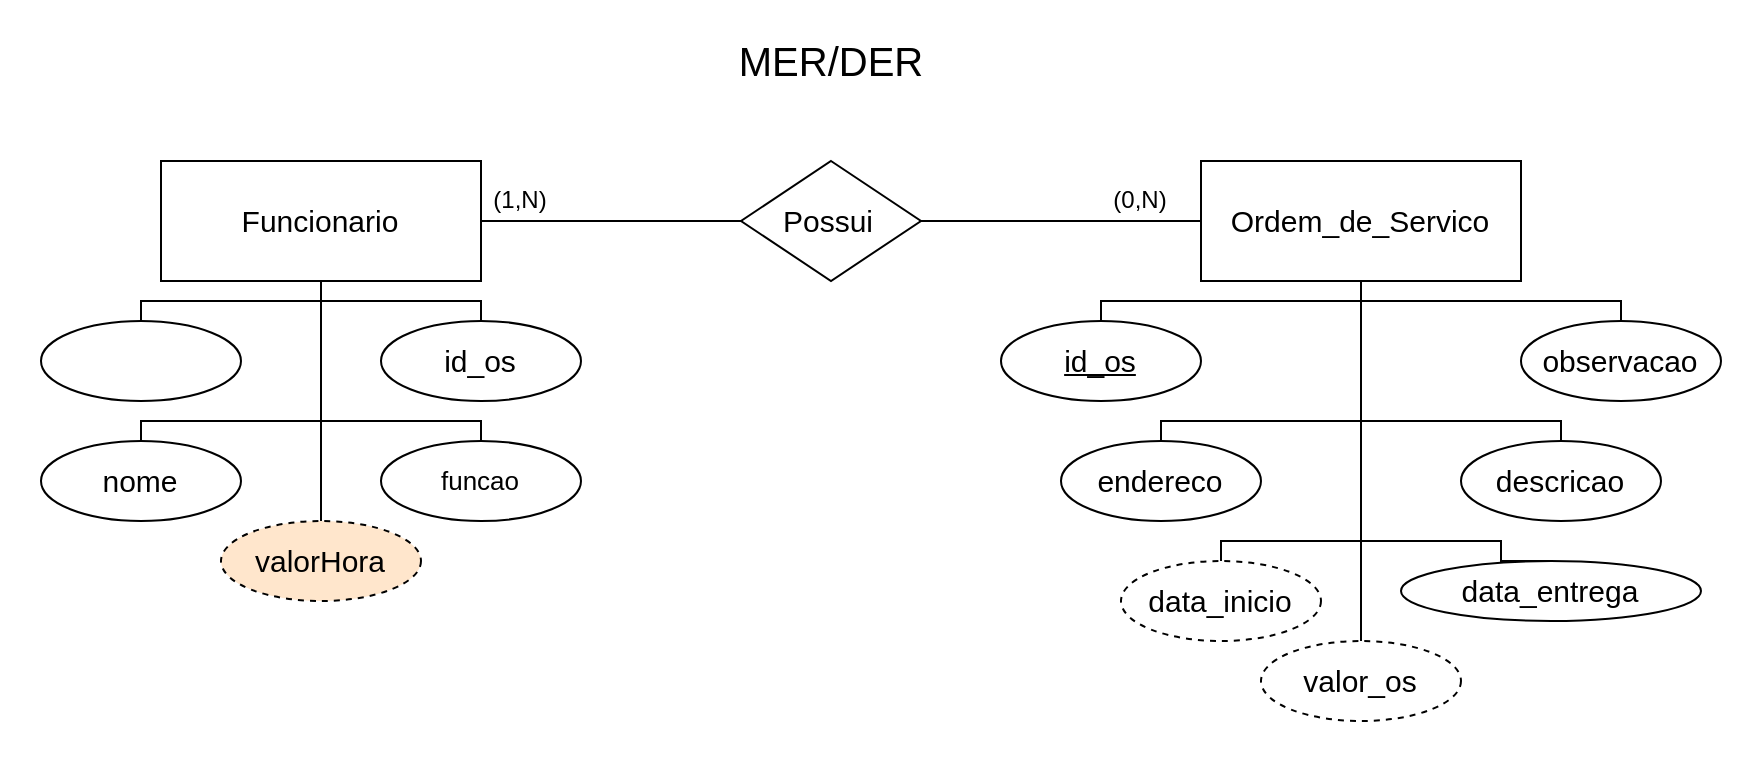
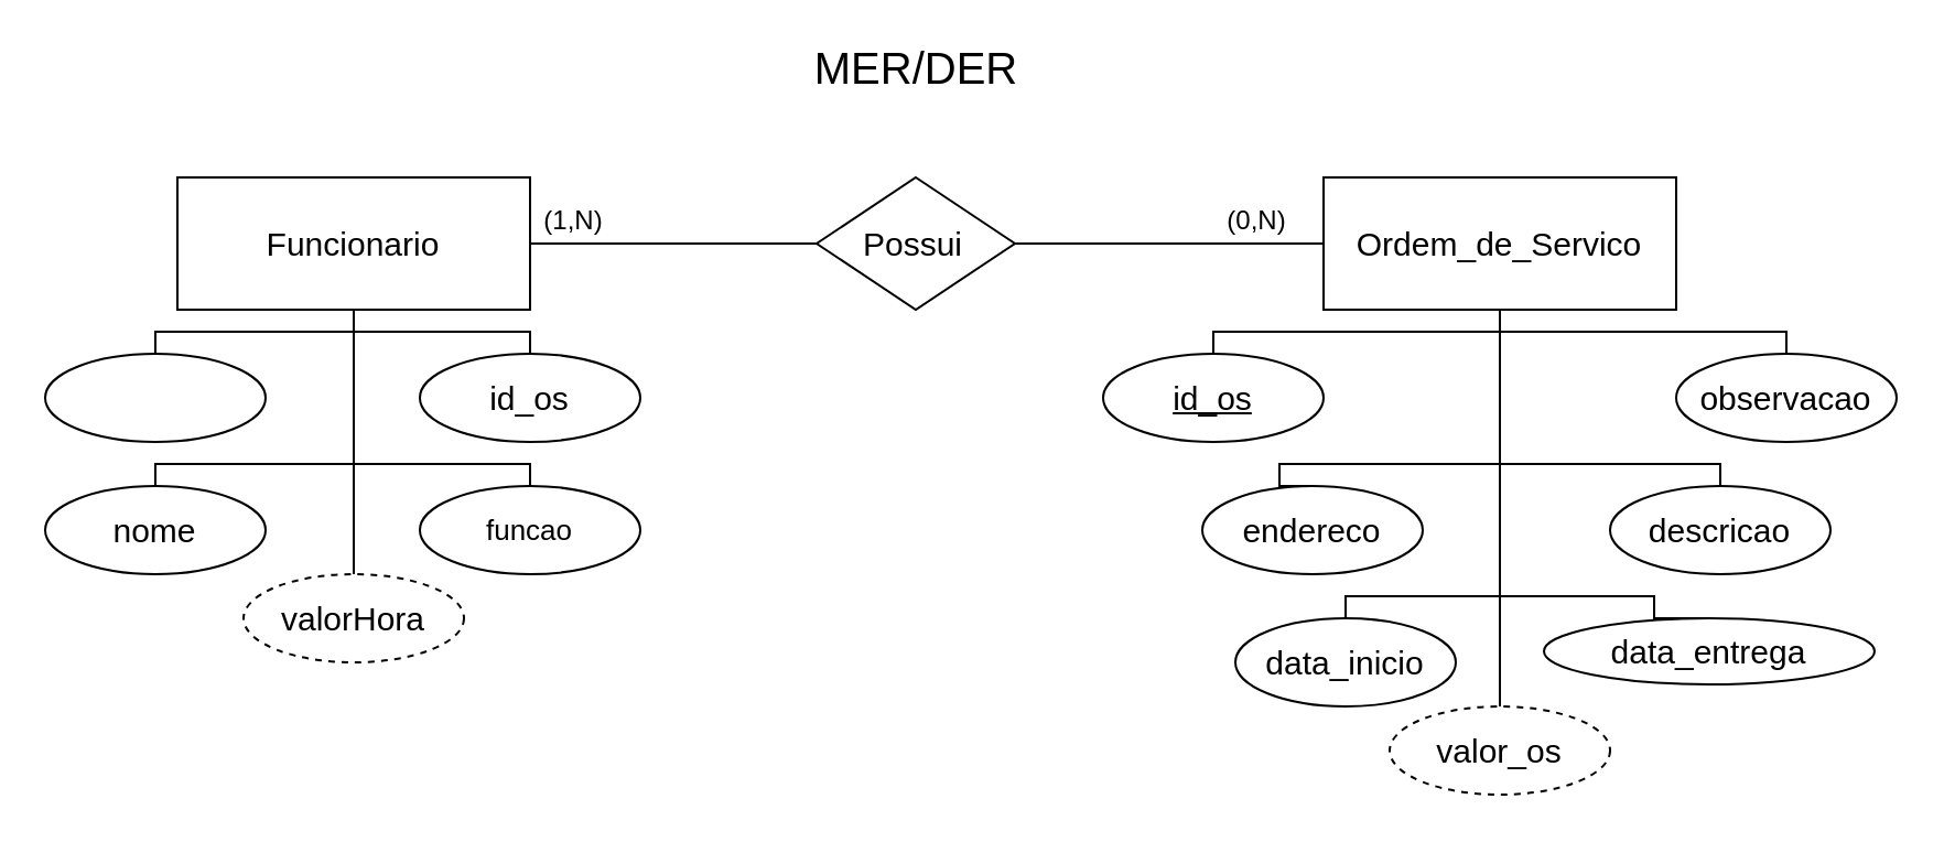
  <mxCell id="0" />
  <mxCell id="1" parent="0" />
  <mxCell id="2" value="" style="ellipse;whiteSpace=wrap;html=1;fontSize=15;" parent="1" vertex="1"><mxGeometry x="190" y="220" width="100" height="40" as="geometry" /></mxCell>
  <mxCell id="3" value="" style="rhombus;whiteSpace=wrap;html=1;fontSize=15;" parent="1" vertex="1"><mxGeometry x="370" y="80" width="90" height="60" as="geometry" /></mxCell>
  <mxCell id="4" style="edgeStyle=orthogonalEdgeStyle;rounded=0;orthogonalLoop=1;jettySize=auto;html=1;exitX=1;exitY=0.5;exitDx=0;exitDy=0;entryX=0;entryY=0.5;entryDx=0;entryDy=0;fontSize=15;endArrow=none;endFill=0;" parent="1" source="10" target="3" edge="1"><mxGeometry relative="1" as="geometry" /></mxCell>
  <mxCell id="5" style="edgeStyle=orthogonalEdgeStyle;rounded=0;orthogonalLoop=1;jettySize=auto;html=1;exitX=0.5;exitY=1;exitDx=0;exitDy=0;entryX=0.5;entryY=0;entryDx=0;entryDy=0;endArrow=none;endFill=0;fontSize=13;" parent="1" source="10" target="23" edge="1"><mxGeometry relative="1" as="geometry"><Array as="points"><mxPoint x="160" y="210" /><mxPoint x="70" y="210" /></Array></mxGeometry></mxCell>
  <mxCell id="6" style="edgeStyle=orthogonalEdgeStyle;rounded=0;orthogonalLoop=1;jettySize=auto;html=1;exitX=0.5;exitY=1;exitDx=0;exitDy=0;entryX=0.5;entryY=0;entryDx=0;entryDy=0;endArrow=none;endFill=0;fontSize=13;" parent="1" source="10" target="22" edge="1"><mxGeometry relative="1" as="geometry"><Array as="points"><mxPoint x="160" y="150" /><mxPoint x="70" y="150" /></Array></mxGeometry></mxCell>
  <mxCell id="7" style="edgeStyle=orthogonalEdgeStyle;rounded=0;orthogonalLoop=1;jettySize=auto;html=1;exitX=0.5;exitY=1;exitDx=0;exitDy=0;entryX=0.5;entryY=0;entryDx=0;entryDy=0;endArrow=none;endFill=0;" edge="1" parent="1" source="10" target="39"><mxGeometry relative="1" as="geometry"><Array as="points"><mxPoint x="160" y="150" /><mxPoint x="240" y="150" /></Array></mxGeometry></mxCell>
  <mxCell id="8" style="edgeStyle=orthogonalEdgeStyle;rounded=0;orthogonalLoop=1;jettySize=auto;html=1;exitX=0.5;exitY=1;exitDx=0;exitDy=0;entryX=0.5;entryY=0;entryDx=0;entryDy=0;endArrow=none;endFill=0;" edge="1" parent="1" source="10" target="2"><mxGeometry relative="1" as="geometry"><Array as="points"><mxPoint x="160" y="210" /><mxPoint x="240" y="210" /></Array></mxGeometry></mxCell>
  <mxCell id="9" style="edgeStyle=orthogonalEdgeStyle;rounded=0;orthogonalLoop=1;jettySize=auto;html=1;exitX=0.5;exitY=1;exitDx=0;exitDy=0;entryX=0.5;entryY=0;entryDx=0;entryDy=0;endArrow=none;endFill=0;" edge="1" parent="1" source="10" target="33"><mxGeometry relative="1" as="geometry" /></mxCell>
  <mxCell id="10" value="" style="rounded=0;whiteSpace=wrap;html=1;" parent="1" vertex="1"><mxGeometry x="80" y="80" width="160" height="60" as="geometry" /></mxCell>
  <mxCell id="11" style="edgeStyle=orthogonalEdgeStyle;rounded=0;orthogonalLoop=1;jettySize=auto;html=1;exitX=0.5;exitY=1;exitDx=0;exitDy=0;entryX=0.5;entryY=0;entryDx=0;entryDy=0;endArrow=none;endFill=0;fontSize=15;" parent="1" source="18" target="26" edge="1"><mxGeometry relative="1" as="geometry"><Array as="points"><mxPoint x="680" y="150" /><mxPoint x="810" y="150" /></Array></mxGeometry></mxCell>
  <mxCell id="12" style="edgeStyle=orthogonalEdgeStyle;rounded=0;orthogonalLoop=1;jettySize=auto;html=1;exitX=0.5;exitY=1;exitDx=0;exitDy=0;entryX=0.5;entryY=0;entryDx=0;entryDy=0;endArrow=none;endFill=0;" parent="1" source="18" target="36" edge="1"><mxGeometry relative="1" as="geometry"><Array as="points"><mxPoint x="680" y="150" /><mxPoint x="550" y="150" /></Array></mxGeometry></mxCell>
  <mxCell id="13" style="edgeStyle=orthogonalEdgeStyle;rounded=0;orthogonalLoop=1;jettySize=auto;html=1;exitX=0.5;exitY=1;exitDx=0;exitDy=0;entryX=0.5;entryY=0;entryDx=0;entryDy=0;endArrow=none;endFill=0;" parent="1" source="18" target="28" edge="1"><mxGeometry relative="1" as="geometry"><Array as="points"><mxPoint x="680" y="210" /><mxPoint x="580" y="210" /></Array></mxGeometry></mxCell>
  <mxCell id="14" style="edgeStyle=orthogonalEdgeStyle;rounded=0;orthogonalLoop=1;jettySize=auto;html=1;exitX=0.5;exitY=1;exitDx=0;exitDy=0;entryX=0.5;entryY=0;entryDx=0;entryDy=0;endArrow=none;endFill=0;" parent="1" source="18" target="27" edge="1"><mxGeometry relative="1" as="geometry"><Array as="points"><mxPoint x="680" y="210" /><mxPoint x="780" y="210" /></Array></mxGeometry></mxCell>
  <mxCell id="15" style="edgeStyle=orthogonalEdgeStyle;rounded=0;orthogonalLoop=1;jettySize=auto;html=1;exitX=0.5;exitY=1;exitDx=0;exitDy=0;entryX=0.5;entryY=0;entryDx=0;entryDy=0;endArrow=none;endFill=0;" edge="1" parent="1" source="18" target="31"><mxGeometry relative="1" as="geometry"><Array as="points"><mxPoint x="680" y="270" /><mxPoint x="610" y="270" /></Array></mxGeometry></mxCell>
  <mxCell id="16" style="edgeStyle=orthogonalEdgeStyle;rounded=0;orthogonalLoop=1;jettySize=auto;html=1;exitX=0.5;exitY=1;exitDx=0;exitDy=0;entryX=0.5;entryY=0;entryDx=0;entryDy=0;endArrow=none;endFill=0;" edge="1" parent="1" source="18" target="32"><mxGeometry relative="1" as="geometry"><Array as="points"><mxPoint x="680" y="270" /><mxPoint x="750" y="270" /></Array></mxGeometry></mxCell>
  <mxCell id="17" style="edgeStyle=orthogonalEdgeStyle;rounded=0;orthogonalLoop=1;jettySize=auto;html=1;exitX=0.5;exitY=1;exitDx=0;exitDy=0;entryX=0.5;entryY=0;entryDx=0;entryDy=0;endArrow=none;endFill=0;" edge="1" parent="1" source="18" target="40"><mxGeometry relative="1" as="geometry" /></mxCell>
  <mxCell id="18" value="" style="rounded=0;whiteSpace=wrap;html=1;fontSize=15;" parent="1" vertex="1"><mxGeometry x="600" y="80" width="160" height="60" as="geometry" /></mxCell>
  <mxCell id="19" style="edgeStyle=orthogonalEdgeStyle;rounded=0;orthogonalLoop=1;jettySize=auto;html=1;exitX=1;exitY=0.5;exitDx=0;exitDy=0;entryX=0;entryY=0.5;entryDx=0;entryDy=0;endArrow=none;endFill=0;fontSize=15;" parent="1" source="3" target="18" edge="1"><mxGeometry relative="1" as="geometry" /></mxCell>
  <mxCell id="20" value="Possui" style="text;html=1;strokeColor=none;fillColor=none;align=center;verticalAlign=middle;whiteSpace=wrap;rounded=0;fontSize=15;" parent="1" vertex="1"><mxGeometry x="394" y="100" width="40" height="20" as="geometry" /></mxCell>
  <mxCell id="21" value="Funcionario" style="text;html=1;strokeColor=none;fillColor=none;align=center;verticalAlign=middle;whiteSpace=wrap;rounded=0;fontSize=15;" parent="1" vertex="1"><mxGeometry x="100" y="100" width="120" height="20" as="geometry" /></mxCell>
  <mxCell id="22" value="" style="ellipse;whiteSpace=wrap;html=1;fontSize=15;" parent="1" vertex="1"><mxGeometry x="20" y="160" width="100" height="40" as="geometry" /></mxCell>
  <mxCell id="23" value="" style="ellipse;whiteSpace=wrap;html=1;fontSize=15;" parent="1" vertex="1"><mxGeometry x="20" y="220" width="100" height="40" as="geometry" /></mxCell>
  <mxCell id="24" value="nome" style="text;html=1;strokeColor=none;fillColor=none;align=center;verticalAlign=middle;whiteSpace=wrap;rounded=0;fontSize=15;" parent="1" vertex="1"><mxGeometry x="50" y="230" width="40" height="20" as="geometry" /></mxCell>
  <mxCell id="25" value="funcao" style="text;html=1;strokeColor=none;fillColor=none;align=center;verticalAlign=middle;whiteSpace=wrap;rounded=0;fontSize=13;" parent="1" vertex="1"><mxGeometry x="220" y="230" width="40" height="20" as="geometry" /></mxCell>
  <mxCell id="26" value="" style="ellipse;whiteSpace=wrap;html=1;fontSize=15;" parent="1" vertex="1"><mxGeometry x="760" y="160" width="100" height="40" as="geometry" /></mxCell>
  <mxCell id="27" value="descricao" style="ellipse;whiteSpace=wrap;html=1;fontSize=15;" parent="1" vertex="1"><mxGeometry x="730" y="220" width="100" height="40" as="geometry" /></mxCell>
- <mxCell id="28" value="endereco" style="ellipse;whiteSpace=wrap;html=1;fontSize=15;" parent="1" vertex="1"><mxGeometry x="530" y="220" width="100" height="40" as="geometry" /></mxCell>
+ <mxCell id="28" value="endereco" style="ellipse;whiteSpace=wrap;html=1;fontSize=15;" parent="1" vertex="1"><mxGeometry x="545" y="220" width="100" height="40" as="geometry" /></mxCell>
  <mxCell id="29" value="Ordem_de_Servico" style="text;html=1;strokeColor=none;fillColor=none;align=center;verticalAlign=middle;whiteSpace=wrap;rounded=0;fontSize=15;" parent="1" vertex="1"><mxGeometry x="660" y="100" width="40" height="20" as="geometry" /></mxCell>
  <mxCell id="30" value="observacao" style="text;html=1;strokeColor=none;fillColor=none;align=center;verticalAlign=middle;whiteSpace=wrap;rounded=0;fontSize=15;" parent="1" vertex="1"><mxGeometry x="790" y="170" width="40" height="20" as="geometry" /></mxCell>
- <mxCell id="31" value="data_inicio" style="ellipse;whiteSpace=wrap;html=1;fontSize=15;dashed=1;" parent="1" vertex="1"><mxGeometry x="560" y="280" width="100" height="40" as="geometry" /></mxCell>
+ <mxCell id="31" value="data_inicio" style="ellipse;whiteSpace=wrap;html=1;fontSize=15;" parent="1" vertex="1"><mxGeometry x="560" y="280" width="100" height="40" as="geometry" /></mxCell>
  <mxCell id="32" value="data_entrega" style="ellipse;whiteSpace=wrap;html=1;fontSize=15;" parent="1" vertex="1"><mxGeometry x="700" y="280" width="150" height="30" as="geometry" /></mxCell>
- <mxCell id="33" value="valorHora" style="ellipse;whiteSpace=wrap;html=1;fontSize=15;dashed=1;fillColor=#ffe6cc;" parent="1" vertex="1"><mxGeometry x="110" y="260" width="100" height="40" as="geometry" /></mxCell>
+ <mxCell id="33" value="valorHora" style="ellipse;whiteSpace=wrap;html=1;fontSize=15;dashed=1;" parent="1" vertex="1"><mxGeometry x="110" y="260" width="100" height="40" as="geometry" /></mxCell>
  <mxCell id="34" value="(1,N)" style="text;html=1;strokeColor=none;fillColor=none;align=center;verticalAlign=middle;whiteSpace=wrap;rounded=0;fontSize=12;" parent="1" vertex="1"><mxGeometry x="240" y="90" width="40" height="20" as="geometry" /></mxCell>
  <mxCell id="35" value="(0,N)" style="text;html=1;strokeColor=none;fillColor=none;align=center;verticalAlign=middle;whiteSpace=wrap;rounded=0;fontSize=12;" parent="1" vertex="1"><mxGeometry x="550" y="90" width="40" height="20" as="geometry" /></mxCell>
  <mxCell id="36" value="" style="ellipse;whiteSpace=wrap;html=1;fontSize=15;" parent="1" vertex="1"><mxGeometry x="500" y="160" width="100" height="40" as="geometry" /></mxCell>
  <mxCell id="37" value="id_os" style="text;html=1;strokeColor=none;fillColor=none;align=center;verticalAlign=middle;whiteSpace=wrap;rounded=0;fontSize=15;fontStyle=4" parent="1" vertex="1"><mxGeometry x="530" y="170" width="40" height="20" as="geometry" /></mxCell>
  <mxCell id="38" value="MER/DER" style="text;html=1;strokeColor=none;fillColor=none;align=center;verticalAlign=middle;whiteSpace=wrap;rounded=0;fontSize=20;" parent="1" vertex="1"><mxGeometry x="347.5" y="20" width="135" height="20" as="geometry" /></mxCell>
  <mxCell id="39" value="id_os" style="ellipse;whiteSpace=wrap;html=1;fontSize=15;" vertex="1" parent="1"><mxGeometry x="190" y="160" width="100" height="40" as="geometry" /></mxCell>
  <mxCell id="40" value="valor_os" style="ellipse;whiteSpace=wrap;html=1;fontSize=15;dashed=1;" vertex="1" parent="1"><mxGeometry x="630" y="320" width="100" height="40" as="geometry" /></mxCell>
